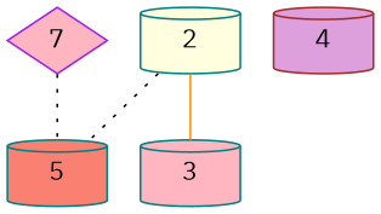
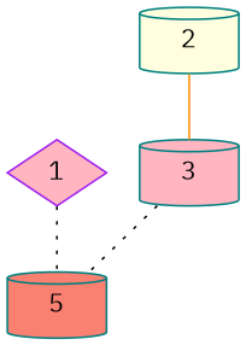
  strict graph {
    fontname="IBM Plex Mono"
    node [color=teal fillcolor=lightpink fontname="IBM Plex Mono" rx_sens=-90 shape=cylinder style=filled tx_pow=-3 type=R]
    edge [color=black fontname="IBM Plex Mono" style=dotted]
-   1 [color=purple posx=24.5 posy=30 shape=diamond type=BS label=7]
+   1 [color=purple posx=24.5 posy=30 shape=diamond type=BS]
    5 [fillcolor=salmon posx=22 posy=12]
    2 [fillcolor=lightyellow posx=2 posy=3 type=S]
    3 [posx=5 posy=15]
-   4 [color=brown fillcolor=plum posx=44 posy=10 type=S]
    1 -- 5 [weight=18.172781845386247]
    2 -- 3 [color=darkorange style=solid weight=12.36931687685298]
-   2 -- 5 [weight=17.26267650163207]
+   3 -- 5 [weight=17.26267650163207]
  }
